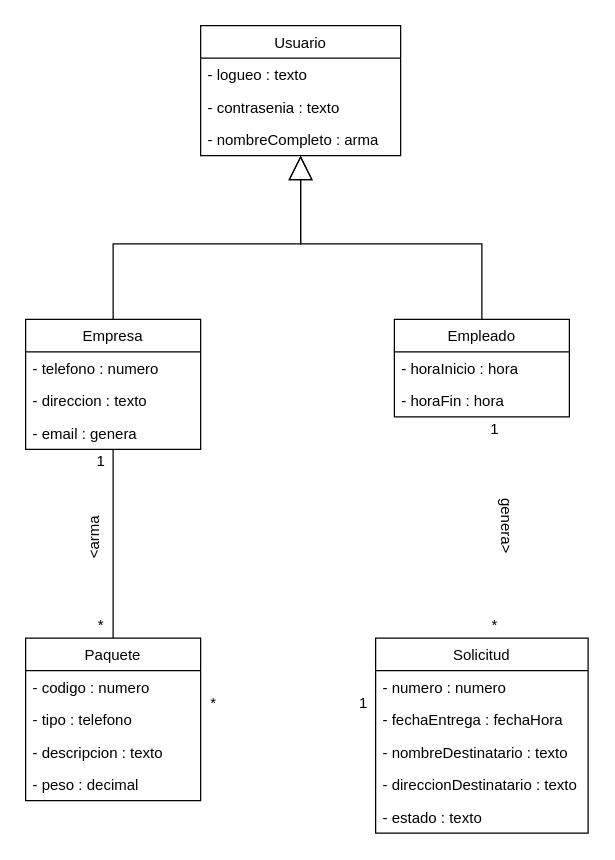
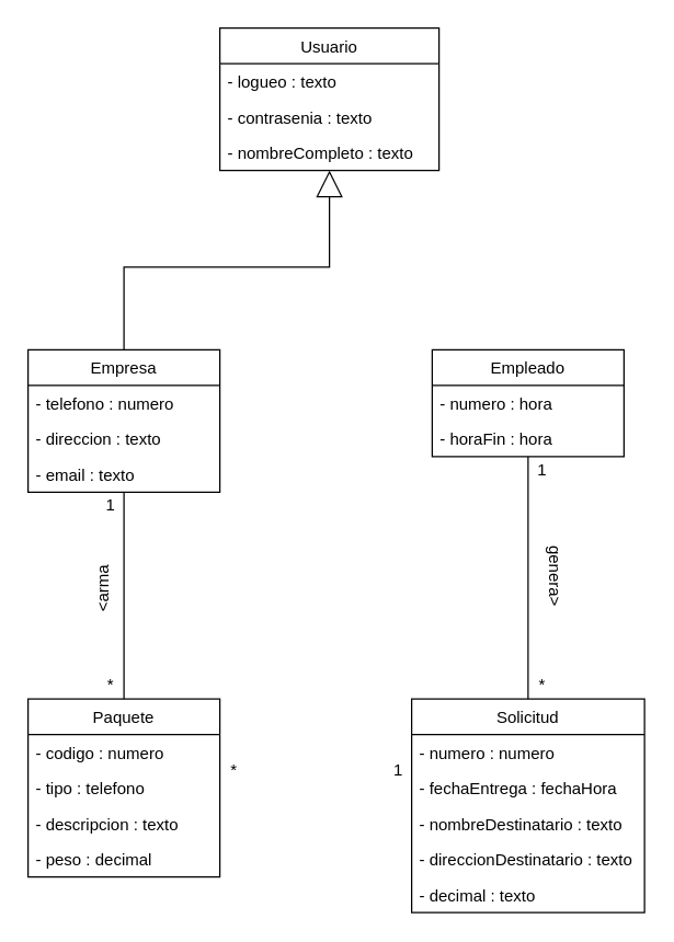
  <mxCell id="0" />
  <mxCell id="1" parent="0" />
  <mxCell id="2" value="Usuario" style="swimlane;fontStyle=0;childLayout=stackLayout;horizontal=1;startSize=26;fillColor=none;horizontalStack=0;resizeParent=1;resizeParentMax=0;resizeLast=0;collapsible=1;marginBottom=0;" parent="1" vertex="1"><mxGeometry x="160" y="20" width="160" height="104" as="geometry" /></mxCell>
  <mxCell id="3" value="- logueo : texto" style="text;strokeColor=none;fillColor=none;align=left;verticalAlign=top;spacingLeft=4;spacingRight=4;overflow=hidden;rotatable=0;points=[[0,0.5],[1,0.5]];portConstraint=eastwest;" parent="2" vertex="1"><mxGeometry y="26" width="160" height="26" as="geometry" /></mxCell>
  <mxCell id="4" value="- contrasenia : texto" style="text;strokeColor=none;fillColor=none;align=left;verticalAlign=top;spacingLeft=4;spacingRight=4;overflow=hidden;rotatable=0;points=[[0,0.5],[1,0.5]];portConstraint=eastwest;" parent="2" vertex="1"><mxGeometry y="52" width="160" height="26" as="geometry" /></mxCell>
- <mxCell id="5" value="- nombreCompleto : arma" style="text;strokeColor=none;fillColor=none;align=left;verticalAlign=top;spacingLeft=4;spacingRight=4;overflow=hidden;rotatable=0;points=[[0,0.5],[1,0.5]];portConstraint=eastwest;" parent="2" vertex="1"><mxGeometry y="78" width="160" height="26" as="geometry" /></mxCell>
- <mxCell id="6" style="edgeStyle=orthogonalEdgeStyle;rounded=0;orthogonalLoop=1;jettySize=auto;html=1;endArrow=block;endFill=0;endSize=17;" parent="1" source="8" target="2" edge="1"><mxGeometry relative="1" as="geometry" /></mxCell>
+ <mxCell id="5" value="- nombreCompleto : texto" style="text;strokeColor=none;fillColor=none;align=left;verticalAlign=top;spacingLeft=4;spacingRight=4;overflow=hidden;rotatable=0;points=[[0,0.5],[1,0.5]];portConstraint=eastwest;" parent="2" vertex="1"><mxGeometry y="78" width="160" height="26" as="geometry" /></mxCell>
+ <mxCell id="7" style="edgeStyle=none;rounded=0;orthogonalLoop=1;jettySize=auto;html=1;endArrow=none;endFill=0;endSize=17;" parent="1" source="8" target="16" edge="1"><mxGeometry relative="1" as="geometry" /></mxCell>
  <mxCell id="8" value="Empleado" style="swimlane;fontStyle=0;childLayout=stackLayout;horizontal=1;startSize=26;fillColor=none;horizontalStack=0;resizeParent=1;resizeParentMax=0;resizeLast=0;collapsible=1;marginBottom=0;" parent="1" vertex="1"><mxGeometry x="315" y="255" width="140" height="78" as="geometry" /></mxCell>
- <mxCell id="9" value="- horaInicio : hora" style="text;strokeColor=none;fillColor=none;align=left;verticalAlign=top;spacingLeft=4;spacingRight=4;overflow=hidden;rotatable=0;points=[[0,0.5],[1,0.5]];portConstraint=eastwest;" parent="8" vertex="1"><mxGeometry y="26" width="140" height="26" as="geometry" /></mxCell>
+ <mxCell id="9" value="- numero : hora" style="text;strokeColor=none;fillColor=none;align=left;verticalAlign=top;spacingLeft=4;spacingRight=4;overflow=hidden;rotatable=0;points=[[0,0.5],[1,0.5]];portConstraint=eastwest;" parent="8" vertex="1"><mxGeometry y="26" width="140" height="26" as="geometry" /></mxCell>
  <mxCell id="10" value="- horaFin : hora" style="text;strokeColor=none;fillColor=none;align=left;verticalAlign=top;spacingLeft=4;spacingRight=4;overflow=hidden;rotatable=0;points=[[0,0.5],[1,0.5]];portConstraint=eastwest;" parent="8" vertex="1"><mxGeometry y="52" width="140" height="26" as="geometry" /></mxCell>
  <mxCell id="11" style="edgeStyle=orthogonalEdgeStyle;rounded=0;orthogonalLoop=1;jettySize=auto;html=1;endArrow=block;endFill=0;endSize=17;" parent="1" source="12" target="2" edge="1"><mxGeometry relative="1" as="geometry" /></mxCell>
  <mxCell id="12" value="Empresa" style="swimlane;fontStyle=0;childLayout=stackLayout;horizontal=1;startSize=26;fillColor=none;horizontalStack=0;resizeParent=1;resizeParentMax=0;resizeLast=0;collapsible=1;marginBottom=0;" parent="1" vertex="1"><mxGeometry x="20" y="255" width="140" height="104" as="geometry" /></mxCell>
  <mxCell id="13" value="- telefono : numero" style="text;strokeColor=none;fillColor=none;align=left;verticalAlign=top;spacingLeft=4;spacingRight=4;overflow=hidden;rotatable=0;points=[[0,0.5],[1,0.5]];portConstraint=eastwest;" parent="12" vertex="1"><mxGeometry y="26" width="140" height="26" as="geometry" /></mxCell>
  <mxCell id="14" value="- direccion : texto" style="text;strokeColor=none;fillColor=none;align=left;verticalAlign=top;spacingLeft=4;spacingRight=4;overflow=hidden;rotatable=0;points=[[0,0.5],[1,0.5]];portConstraint=eastwest;" parent="12" vertex="1"><mxGeometry y="52" width="140" height="26" as="geometry" /></mxCell>
- <mxCell id="15" value="- email : genera" style="text;strokeColor=none;fillColor=none;align=left;verticalAlign=top;spacingLeft=4;spacingRight=4;overflow=hidden;rotatable=0;points=[[0,0.5],[1,0.5]];portConstraint=eastwest;" parent="12" vertex="1"><mxGeometry y="78" width="140" height="26" as="geometry" /></mxCell>
+ <mxCell id="15" value="- email : texto" style="text;strokeColor=none;fillColor=none;align=left;verticalAlign=top;spacingLeft=4;spacingRight=4;overflow=hidden;rotatable=0;points=[[0,0.5],[1,0.5]];portConstraint=eastwest;" parent="12" vertex="1"><mxGeometry y="78" width="140" height="26" as="geometry" /></mxCell>
  <mxCell id="16" value="Solicitud" style="swimlane;fontStyle=0;childLayout=stackLayout;horizontal=1;startSize=26;fillColor=none;horizontalStack=0;resizeParent=1;resizeParentMax=0;resizeLast=0;collapsible=1;marginBottom=0;" parent="1" vertex="1"><mxGeometry x="300" y="510" width="170" height="156" as="geometry" /></mxCell>
  <mxCell id="17" value="- numero : numero" style="text;strokeColor=none;fillColor=none;align=left;verticalAlign=top;spacingLeft=4;spacingRight=4;overflow=hidden;rotatable=0;points=[[0,0.5],[1,0.5]];portConstraint=eastwest;" parent="16" vertex="1"><mxGeometry y="26" width="170" height="26" as="geometry" /></mxCell>
  <mxCell id="18" value="- fechaEntrega : fechaHora" style="text;strokeColor=none;fillColor=none;align=left;verticalAlign=top;spacingLeft=4;spacingRight=4;overflow=hidden;rotatable=0;points=[[0,0.5],[1,0.5]];portConstraint=eastwest;" parent="16" vertex="1"><mxGeometry y="52" width="170" height="26" as="geometry" /></mxCell>
  <mxCell id="19" value="- nombreDestinatario : texto" style="text;strokeColor=none;fillColor=none;align=left;verticalAlign=top;spacingLeft=4;spacingRight=4;overflow=hidden;rotatable=0;points=[[0,0.5],[1,0.5]];portConstraint=eastwest;" parent="16" vertex="1"><mxGeometry y="78" width="170" height="26" as="geometry" /></mxCell>
  <mxCell id="20" value="- direccionDestinatario : texto" style="text;strokeColor=none;fillColor=none;align=left;verticalAlign=top;spacingLeft=4;spacingRight=4;overflow=hidden;rotatable=0;points=[[0,0.5],[1,0.5]];portConstraint=eastwest;" parent="16" vertex="1"><mxGeometry y="104" width="170" height="26" as="geometry" /></mxCell>
- <mxCell id="21" value="- estado : texto" style="text;strokeColor=none;fillColor=none;align=left;verticalAlign=top;spacingLeft=4;spacingRight=4;overflow=hidden;rotatable=0;points=[[0,0.5],[1,0.5]];portConstraint=eastwest;" parent="16" vertex="1"><mxGeometry y="130" width="170" height="26" as="geometry" /></mxCell>
+ <mxCell id="21" value="- decimal : texto" style="text;strokeColor=none;fillColor=none;align=left;verticalAlign=top;spacingLeft=4;spacingRight=4;overflow=hidden;rotatable=0;points=[[0,0.5],[1,0.5]];portConstraint=eastwest;" parent="16" vertex="1"><mxGeometry y="130" width="170" height="26" as="geometry" /></mxCell>
  <mxCell id="22" style="rounded=0;orthogonalLoop=1;jettySize=auto;html=1;endArrow=none;endFill=0;endSize=17;" parent="1" source="23" target="12" edge="1"><mxGeometry relative="1" as="geometry" /></mxCell>
  <mxCell id="23" value="Paquete" style="swimlane;fontStyle=0;childLayout=stackLayout;horizontal=1;startSize=26;fillColor=none;horizontalStack=0;resizeParent=1;resizeParentMax=0;resizeLast=0;collapsible=1;marginBottom=0;" parent="1" vertex="1"><mxGeometry x="20" y="510" width="140" height="130" as="geometry" /></mxCell>
  <mxCell id="24" value="- codigo : numero" style="text;strokeColor=none;fillColor=none;align=left;verticalAlign=top;spacingLeft=4;spacingRight=4;overflow=hidden;rotatable=0;points=[[0,0.5],[1,0.5]];portConstraint=eastwest;" parent="23" vertex="1"><mxGeometry y="26" width="140" height="26" as="geometry" /></mxCell>
  <mxCell id="25" value="- tipo : telefono" style="text;strokeColor=none;fillColor=none;align=left;verticalAlign=top;spacingLeft=4;spacingRight=4;overflow=hidden;rotatable=0;points=[[0,0.5],[1,0.5]];portConstraint=eastwest;" parent="23" vertex="1"><mxGeometry y="52" width="140" height="26" as="geometry" /></mxCell>
  <mxCell id="26" value="- descripcion : texto" style="text;strokeColor=none;fillColor=none;align=left;verticalAlign=top;spacingLeft=4;spacingRight=4;overflow=hidden;rotatable=0;points=[[0,0.5],[1,0.5]];portConstraint=eastwest;" parent="23" vertex="1"><mxGeometry y="78" width="140" height="26" as="geometry" /></mxCell>
  <mxCell id="27" value="- peso : decimal" style="text;strokeColor=none;fillColor=none;align=left;verticalAlign=top;spacingLeft=4;spacingRight=4;overflow=hidden;rotatable=0;points=[[0,0.5],[1,0.5]];portConstraint=eastwest;" parent="23" vertex="1"><mxGeometry y="104" width="140" height="26" as="geometry" /></mxCell>
  <mxCell id="28" value="&amp;lt;arma" style="text;html=1;align=center;verticalAlign=middle;resizable=0;points=[];autosize=1;rotation=-90;" parent="1" vertex="1"><mxGeometry x="50" y="420" width="50" height="20" as="geometry" /></mxCell>
  <mxCell id="29" value="*" style="text;html=1;align=center;verticalAlign=middle;resizable=0;points=[];autosize=1;" parent="1" vertex="1"><mxGeometry x="70" y="490" width="20" height="20" as="geometry" /></mxCell>
  <mxCell id="30" value="1" style="text;html=1;align=center;verticalAlign=middle;resizable=0;points=[];autosize=1;" parent="1" vertex="1"><mxGeometry x="70" y="359" width="20" height="20" as="geometry" /></mxCell>
  <mxCell id="31" value="1" style="text;html=1;align=center;verticalAlign=middle;resizable=0;points=[];autosize=1;" parent="1" vertex="1"><mxGeometry x="385" y="333" width="20" height="20" as="geometry" /></mxCell>
  <mxCell id="32" value="*" style="text;html=1;align=center;verticalAlign=middle;resizable=0;points=[];autosize=1;" parent="1" vertex="1"><mxGeometry x="385" y="490" width="20" height="20" as="geometry" /></mxCell>
  <mxCell id="33" value="genera&amp;gt;" style="text;html=1;align=center;verticalAlign=middle;resizable=0;points=[];autosize=1;rotation=90;" parent="1" vertex="1"><mxGeometry x="375" y="410" width="60" height="20" as="geometry" /></mxCell>
  <mxCell id="34" value="*" style="text;html=1;align=center;verticalAlign=middle;resizable=0;points=[];autosize=1;" parent="1" vertex="1"><mxGeometry x="160" y="552" width="20" height="20" as="geometry" /></mxCell>
  <mxCell id="35" value="1" style="text;html=1;align=center;verticalAlign=middle;resizable=0;points=[];autosize=1;" parent="1" vertex="1"><mxGeometry x="280" y="552" width="20" height="20" as="geometry" /></mxCell>
